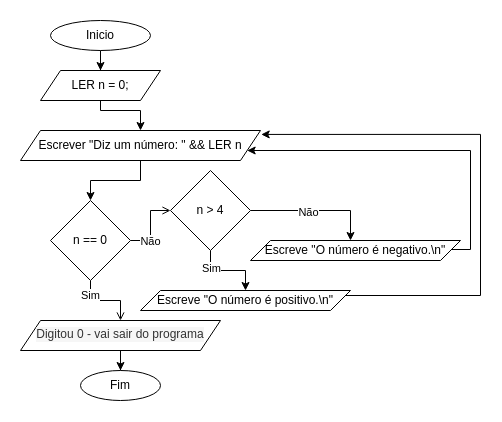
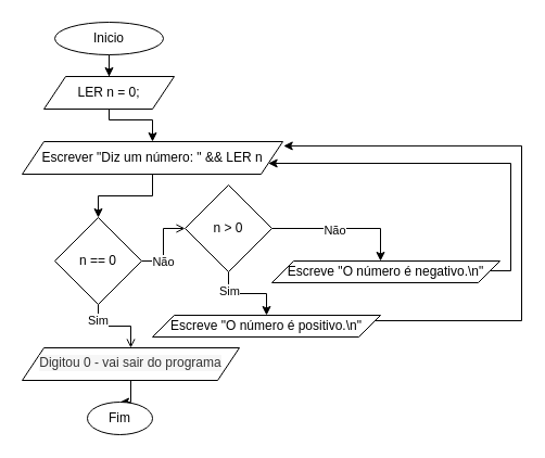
  <mxCell id="0" />
  <mxCell id="1" parent="0" />
  <mxCell id="2" value="" style="edgeStyle=orthogonalEdgeStyle;rounded=0;orthogonalLoop=1;jettySize=auto;html=1;" edge="1" parent="1" source="3" target="7"><mxGeometry relative="1" as="geometry" /></mxCell>
  <mxCell id="3" value="Inicio" style="ellipse;whiteSpace=wrap;html=1;" vertex="1" parent="1"><mxGeometry x="50" y="20" width="100" height="30" as="geometry" /></mxCell>
  <mxCell id="4" value="" style="edgeStyle=orthogonalEdgeStyle;rounded=0;orthogonalLoop=1;jettySize=auto;html=1;" edge="1" parent="1" source="5" target="12"><mxGeometry relative="1" as="geometry" /></mxCell>
  <mxCell id="5" value="Escrever &quot;Diz um número: &quot; &amp;amp;&amp;amp; LER n" style="shape=parallelogram;perimeter=parallelogramPerimeter;whiteSpace=wrap;html=1;fixedSize=1;" vertex="1" parent="1"><mxGeometry x="20" y="130" width="240" height="30" as="geometry" /></mxCell>
  <mxCell id="6" value="" style="edgeStyle=orthogonalEdgeStyle;rounded=0;orthogonalLoop=1;jettySize=auto;html=1;" edge="1" parent="1" source="7" target="5"><mxGeometry relative="1" as="geometry"><Array as="points"><mxPoint x="100" y="110" /><mxPoint x="140" y="110" /></Array></mxGeometry></mxCell>
  <mxCell id="7" value="LER n = 0;" style="shape=parallelogram;perimeter=parallelogramPerimeter;whiteSpace=wrap;html=1;fixedSize=1;" vertex="1" parent="1"><mxGeometry x="40" y="70" width="120" height="30" as="geometry" /></mxCell>
  <mxCell id="8" value="" style="edgeStyle=orthogonalEdgeStyle;rounded=0;orthogonalLoop=1;jettySize=auto;html=1;endArrow=open;" edge="1" parent="1" source="12" target="14"><mxGeometry relative="1" as="geometry" /></mxCell>
  <mxCell id="9" value="Sim" style="edgeLabel;html=1;align=center;verticalAlign=middle;resizable=0;points=[];" vertex="1" connectable="0" parent="8"><mxGeometry x="-0.613" y="-1" relative="1" as="geometry"><mxPoint as="offset" /></mxGeometry></mxCell>
  <mxCell id="10" value="" style="edgeStyle=orthogonalEdgeStyle;rounded=0;orthogonalLoop=1;jettySize=auto;html=1;endArrow=open;" edge="1" parent="1" source="12" target="20"><mxGeometry relative="1" as="geometry" /></mxCell>
  <mxCell id="11" value="Não" style="edgeLabel;html=1;align=center;verticalAlign=middle;resizable=0;points=[];" vertex="1" connectable="0" parent="10"><mxGeometry x="-0.439" y="1" relative="1" as="geometry"><mxPoint as="offset" /></mxGeometry></mxCell>
  <mxCell id="12" value="n == 0" style="rhombus;whiteSpace=wrap;html=1;" vertex="1" parent="1"><mxGeometry x="50" y="200" width="80" height="80" as="geometry" /></mxCell>
  <mxCell id="13" value="" style="edgeStyle=orthogonalEdgeStyle;rounded=0;orthogonalLoop=1;jettySize=auto;html=1;" edge="1" parent="1" source="14" target="15"><mxGeometry relative="1" as="geometry" /></mxCell>
  <mxCell id="14" value="&lt;div style=&quot;text-align: left;&quot;&gt;&lt;font style=&quot;font-size: 12px;&quot;&gt;&lt;span style=&quot;margin: 0px; padding: 1.361px 0px 0px; user-select: text; -webkit-user-drag: none; -webkit-tap-highlight-color: transparent; touch-action: pan-x pan-y; font-variant-numeric: normal; font-variant-east-asian: normal; font-variant-alternates: normal; font-variant-position: normal; font-variant-emoji: normal; letter-spacing: 0px; white-space-collapse: preserve; background-color: rgb(245, 245, 245); opacity: 0.8; font-family: Calibri, Calibri_EmbeddedFont, Calibri_MSFontService, sans-serif; font-kerning: normal; line-height: 25px; vertical-align: -1.361px;&quot; lang=&quot;PT-PT&quot; class=&quot;TextRun SCXP7829433 BCX8&quot; data-contrast=&quot;none&quot; data-usefontface=&quot;false&quot; data-scheme-color=&quot;@FFFFFF,0,0:80000&quot;&gt;&lt;span style=&quot;margin: 0px; padding: 0px; user-select: text; -webkit-user-drag: none; -webkit-tap-highlight-color: transparent; touch-action: pan-x pan-y; vertical-align: 1.361px; line-height: 0px; position: relative;&quot; class=&quot;NormalTextRun SCXP7829433 BCX8&quot;&gt;Digitou 0 - vai sair do &lt;/span&gt;&lt;/span&gt;&lt;span style=&quot;margin: 0px; padding: 1.361px 0px 0px; user-select: text; -webkit-user-drag: none; -webkit-tap-highlight-color: transparent; touch-action: pan-x pan-y; font-variant-numeric: normal; font-variant-east-asian: normal; font-variant-alternates: normal; font-variant-position: normal; font-variant-emoji: normal; letter-spacing: 0px; white-space-collapse: preserve; background-color: rgb(245, 245, 245); opacity: 0.8; font-family: Calibri, Calibri_EmbeddedFont, Calibri_MSFontService, sans-serif; font-kerning: normal; line-height: 25px; vertical-align: -1.361px;&quot; lang=&quot;PT-PT&quot; class=&quot;TextRun SCXP7829433 BCX8&quot; data-contrast=&quot;none&quot; data-usefontface=&quot;false&quot; data-scheme-color=&quot;@FFFFFF,0,0:80000&quot;&gt;&lt;span style=&quot;margin: 0px; padding: 0px; user-select: text; -webkit-user-drag: none; -webkit-tap-highlight-color: transparent; touch-action: pan-x pan-y; vertical-align: 1.361px; line-height: 0px; position: relative;&quot; class=&quot;NormalTextRun SCXP7829433 BCX8&quot;&gt;programa&lt;/span&gt;&lt;/span&gt;&lt;/font&gt;&lt;/div&gt;" style="shape=parallelogram;perimeter=parallelogramPerimeter;whiteSpace=wrap;html=1;fixedSize=1;" vertex="1" parent="1"><mxGeometry x="20" y="320" width="200" height="30" as="geometry" /></mxCell>
- <mxCell id="15" value="Fim" style="ellipse;whiteSpace=wrap;html=1;" vertex="1" parent="1"><mxGeometry x="80" y="370" width="80" height="30" as="geometry" /></mxCell>
+ <mxCell id="15" value="Fim" style="ellipse;whiteSpace=wrap;html=1;" vertex="1" parent="1"><mxGeometry x="80" y="370" width="60" height="30" as="geometry" /></mxCell>
  <mxCell id="16" value="" style="edgeStyle=orthogonalEdgeStyle;rounded=0;orthogonalLoop=1;jettySize=auto;html=1;" edge="1" parent="1" source="20" target="21"><mxGeometry relative="1" as="geometry" /></mxCell>
  <mxCell id="17" value="Sim" style="edgeLabel;html=1;align=center;verticalAlign=middle;resizable=0;points=[];" vertex="1" connectable="0" parent="16"><mxGeometry x="-0.554" relative="1" as="geometry"><mxPoint as="offset" /></mxGeometry></mxCell>
  <mxCell id="18" value="" style="edgeStyle=orthogonalEdgeStyle;rounded=0;orthogonalLoop=1;jettySize=auto;html=1;" edge="1" parent="1" source="20" target="23"><mxGeometry relative="1" as="geometry"><Array as="points"><mxPoint x="350" y="210" /></Array></mxGeometry></mxCell>
  <mxCell id="19" value="Não" style="edgeLabel;html=1;align=center;verticalAlign=middle;resizable=0;points=[];" vertex="1" connectable="0" parent="18"><mxGeometry x="-0.12" y="-1" relative="1" as="geometry"><mxPoint as="offset" /></mxGeometry></mxCell>
- <mxCell id="20" value="n &amp;gt; 4" style="rhombus;whiteSpace=wrap;html=1;" vertex="1" parent="1"><mxGeometry x="170" y="170" width="80" height="80" as="geometry" /></mxCell>
+ <mxCell id="20" value="n &amp;gt; 0" style="rhombus;whiteSpace=wrap;html=1;" vertex="1" parent="1"><mxGeometry x="170" y="170" width="80" height="80" as="geometry" /></mxCell>
  <mxCell id="21" value="Escreve &quot;O número é positivo.\n&quot;" style="shape=parallelogram;perimeter=parallelogramPerimeter;whiteSpace=wrap;html=1;fixedSize=1;" vertex="1" parent="1"><mxGeometry x="140" y="290" width="210" height="20" as="geometry" /></mxCell>
  <mxCell id="22" style="edgeStyle=orthogonalEdgeStyle;rounded=0;orthogonalLoop=1;jettySize=auto;html=1;exitX=1;exitY=0.75;exitDx=0;exitDy=0;" edge="1" parent="1" source="23" target="5"><mxGeometry relative="1" as="geometry"><mxPoint x="440" y="260" as="sourcePoint" /><mxPoint x="250" y="155" as="targetPoint" /><Array as="points"><mxPoint x="436" y="249" /><mxPoint x="470" y="249" /><mxPoint x="470" y="150" /></Array></mxGeometry></mxCell>
  <mxCell id="23" value="Escreve &quot;O número é negativo.\n&quot;" style="shape=parallelogram;perimeter=parallelogramPerimeter;whiteSpace=wrap;html=1;fixedSize=1;" vertex="1" parent="1"><mxGeometry x="250" y="240" width="210" height="20" as="geometry" /></mxCell>
  <mxCell id="24" style="edgeStyle=orthogonalEdgeStyle;rounded=0;orthogonalLoop=1;jettySize=auto;html=1;entryX=1.003;entryY=0.131;entryDx=0;entryDy=0;entryPerimeter=0;" edge="1" parent="1" source="21" target="5"><mxGeometry relative="1" as="geometry"><Array as="points"><mxPoint x="480" y="295" /><mxPoint x="480" y="134" /></Array></mxGeometry></mxCell>
